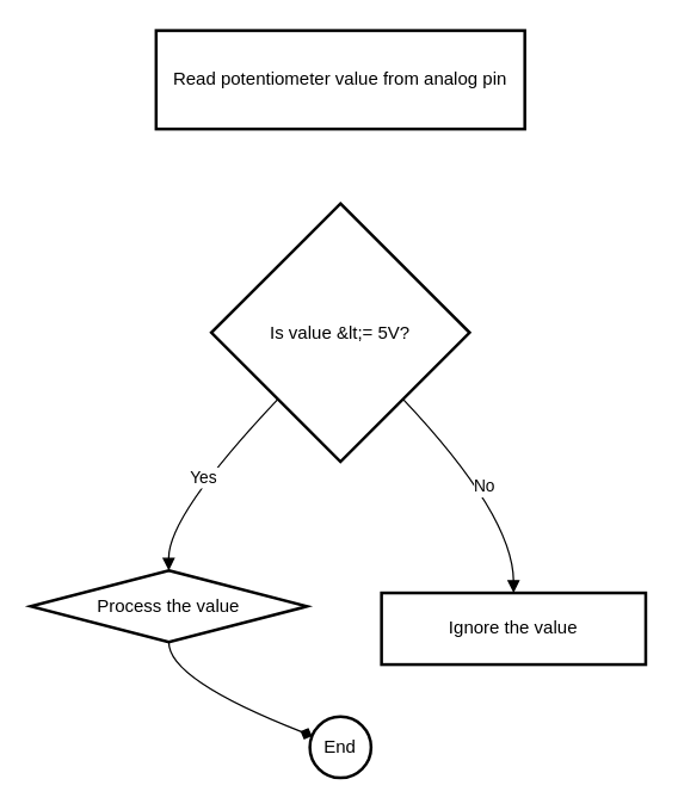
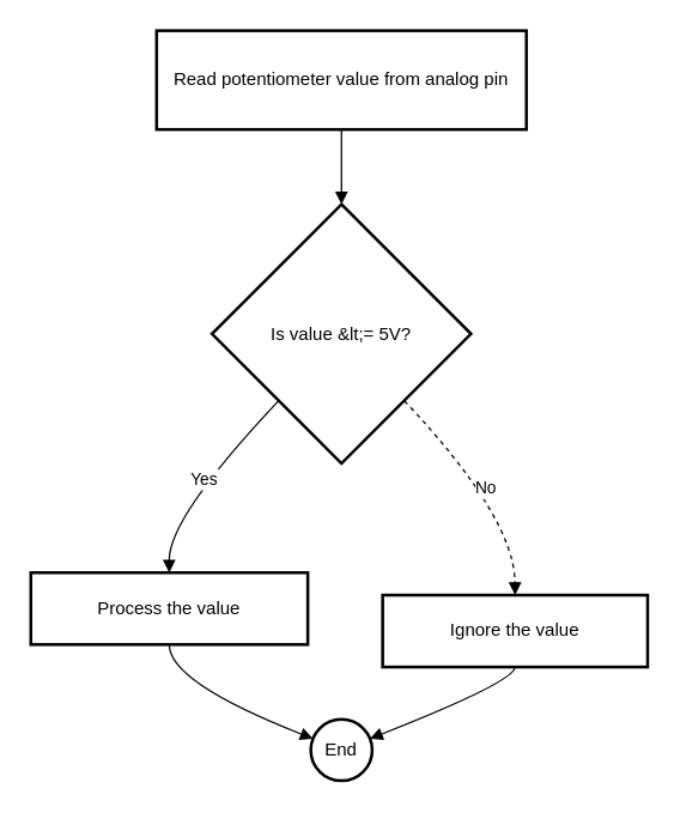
  <mxCell id="0" />
  <mxCell id="1" parent="0" />
  <mxCell id="2" value="Read potentiometer value from analog pin" style="whiteSpace=wrap;strokeWidth=2;" vertex="1" parent="1"><mxGeometry x="104" y="20" width="247" height="66" as="geometry" /></mxCell>
  <mxCell id="3" value="Is value &amp;lt;= 5V?" style="rhombus;strokeWidth=2;whiteSpace=wrap;" vertex="1" parent="1"><mxGeometry x="141" y="136" width="173" height="173" as="geometry" /></mxCell>
- <mxCell id="4" value="Process the value" style="rhombus;whiteSpace=wrap;strokeWidth=2;" vertex="1" parent="1"><mxGeometry x="20" y="382" width="185" height="48" as="geometry" /></mxCell>
+ <mxCell id="4" value="Process the value" style="whiteSpace=wrap;strokeWidth=2;" vertex="1" parent="1"><mxGeometry x="20" y="382" width="185" height="48" as="geometry" /></mxCell>
  <mxCell id="5" value="Ignore the value" style="whiteSpace=wrap;strokeWidth=2;" vertex="1" parent="1"><mxGeometry x="255" y="397" width="177" height="48" as="geometry" /></mxCell>
  <mxCell id="6" value="End" style="ellipse;aspect=fixed;strokeWidth=2;whiteSpace=wrap;" vertex="1" parent="1"><mxGeometry x="207" y="480" width="41" height="41" as="geometry" /></mxCell>
+ <mxCell id="7" value="" style="curved=1;startArrow=none;endArrow=block;exitX=0.5;exitY=1;entryX=0.5;entryY=0;rounded=0;" edge="1" parent="1" source="2" target="3"><mxGeometry relative="1" as="geometry"><Array as="points" /></mxGeometry></mxCell>
  <mxCell id="8" value="Yes" style="curved=1;startArrow=none;endArrow=block;exitX=0.03;exitY=1;entryX=0.5;entryY=-0.01;rounded=0;" edge="1" parent="1" source="3" target="4"><mxGeometry relative="1" as="geometry"><Array as="points"><mxPoint x="112" y="345" /></Array></mxGeometry></mxCell>
- <mxCell id="9" value="No" style="curved=1;startArrow=none;endArrow=block;exitX=0.97;exitY=1;entryX=0.5;entryY=-0.01;rounded=0;" edge="1" parent="1" source="3" target="5"><mxGeometry relative="1" as="geometry"><Array as="points"><mxPoint x="343" y="345" /></Array></mxGeometry></mxCell>
- <mxCell id="10" value="" style="curved=1;startArrow=none;endArrow=diamond;exitX=0.5;exitY=1;entryX=0;entryY=0.3;rounded=0;" edge="1" parent="1" source="4" target="6"><mxGeometry relative="1" as="geometry"><Array as="points"><mxPoint x="112" y="455" /></Array></mxGeometry></mxCell>
+ <mxCell id="9" value="No" style="curved=1;startArrow=none;endArrow=block;exitX=0.97;exitY=1;entryX=0.5;entryY=-0.01;rounded=0;dashed=1;" edge="1" parent="1" source="3" target="5"><mxGeometry relative="1" as="geometry"><Array as="points"><mxPoint x="343" y="345" /></Array></mxGeometry></mxCell>
+ <mxCell id="10" value="" style="curved=1;startArrow=none;endArrow=block;exitX=0.5;exitY=1;entryX=0;entryY=0.3;rounded=0;" edge="1" parent="1" source="4" target="6"><mxGeometry relative="1" as="geometry"><Array as="points"><mxPoint x="112" y="455" /></Array></mxGeometry></mxCell>
+ <mxCell id="11" value="" style="curved=1;startArrow=none;endArrow=block;exitX=0.5;exitY=1;entryX=1.01;entryY=0.3;rounded=0;" edge="1" parent="1" source="5" target="6"><mxGeometry relative="1" as="geometry"><Array as="points"><mxPoint x="343" y="455" /></Array></mxGeometry></mxCell>
